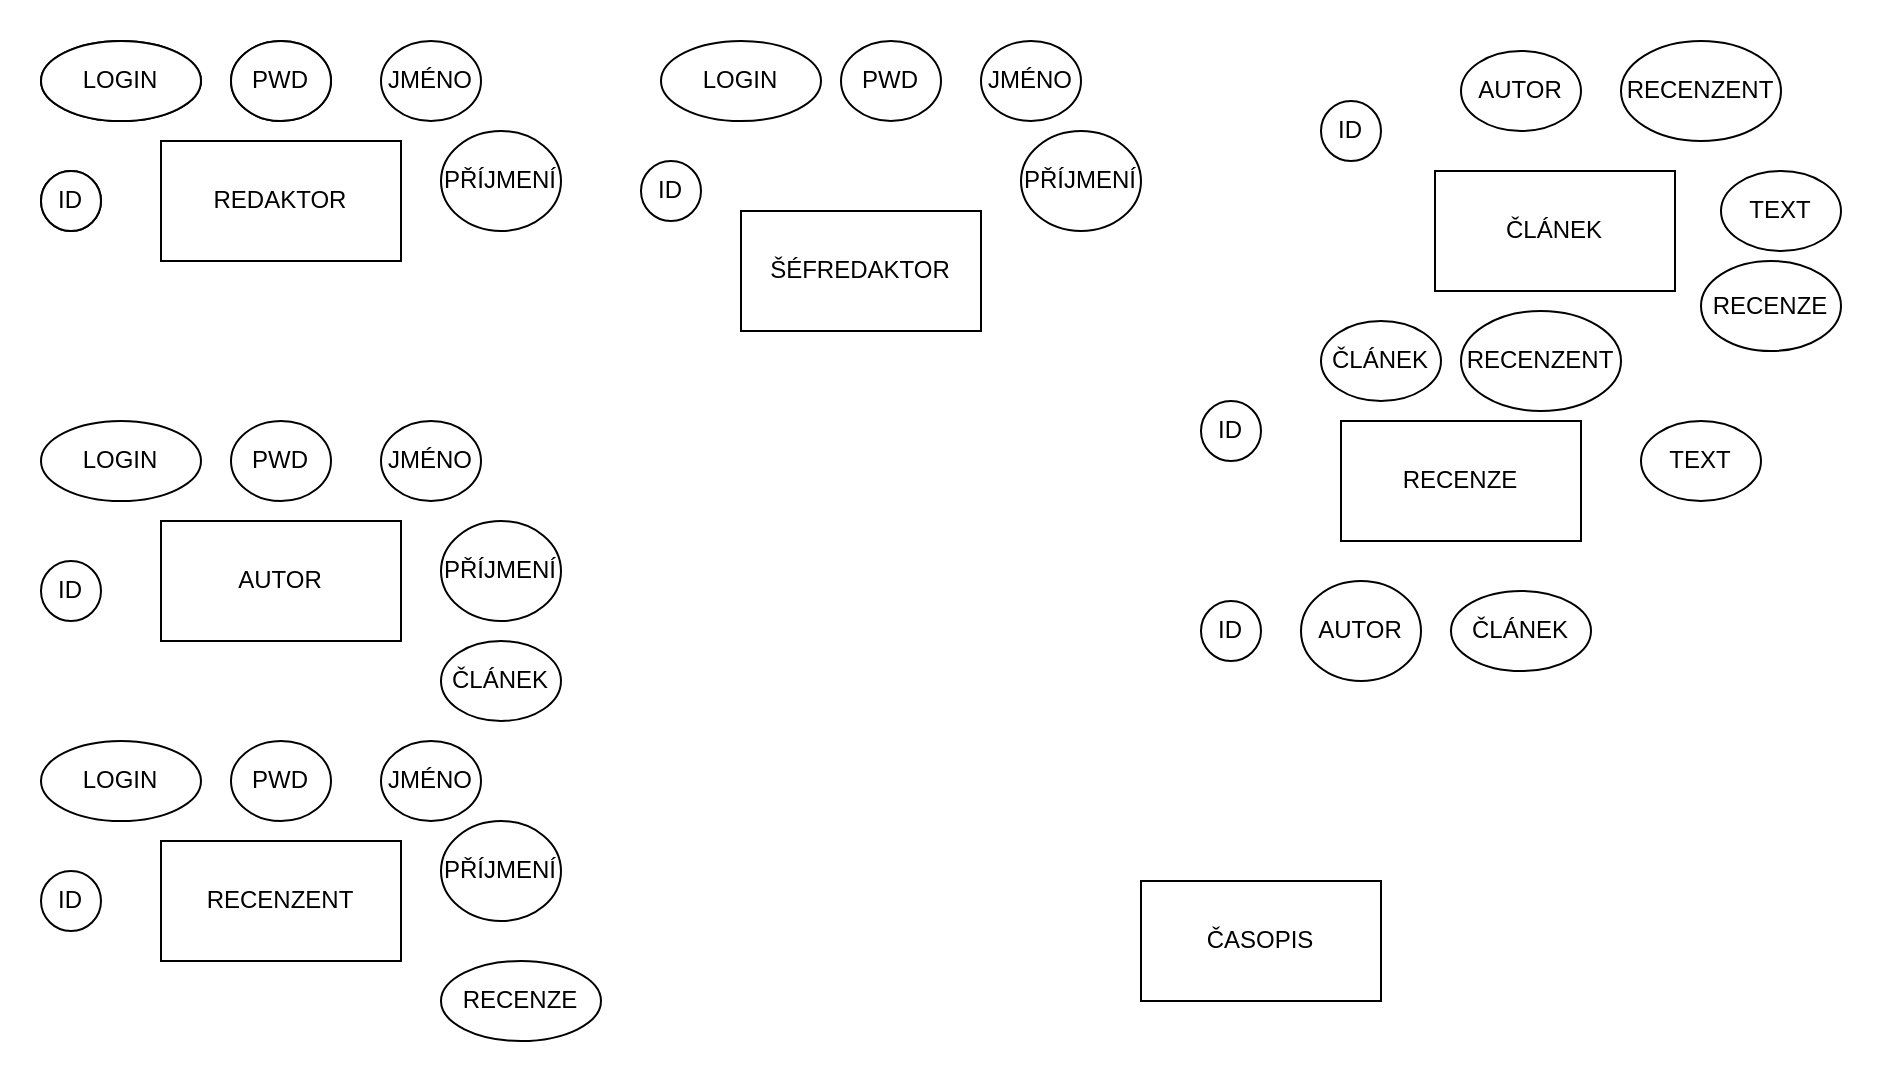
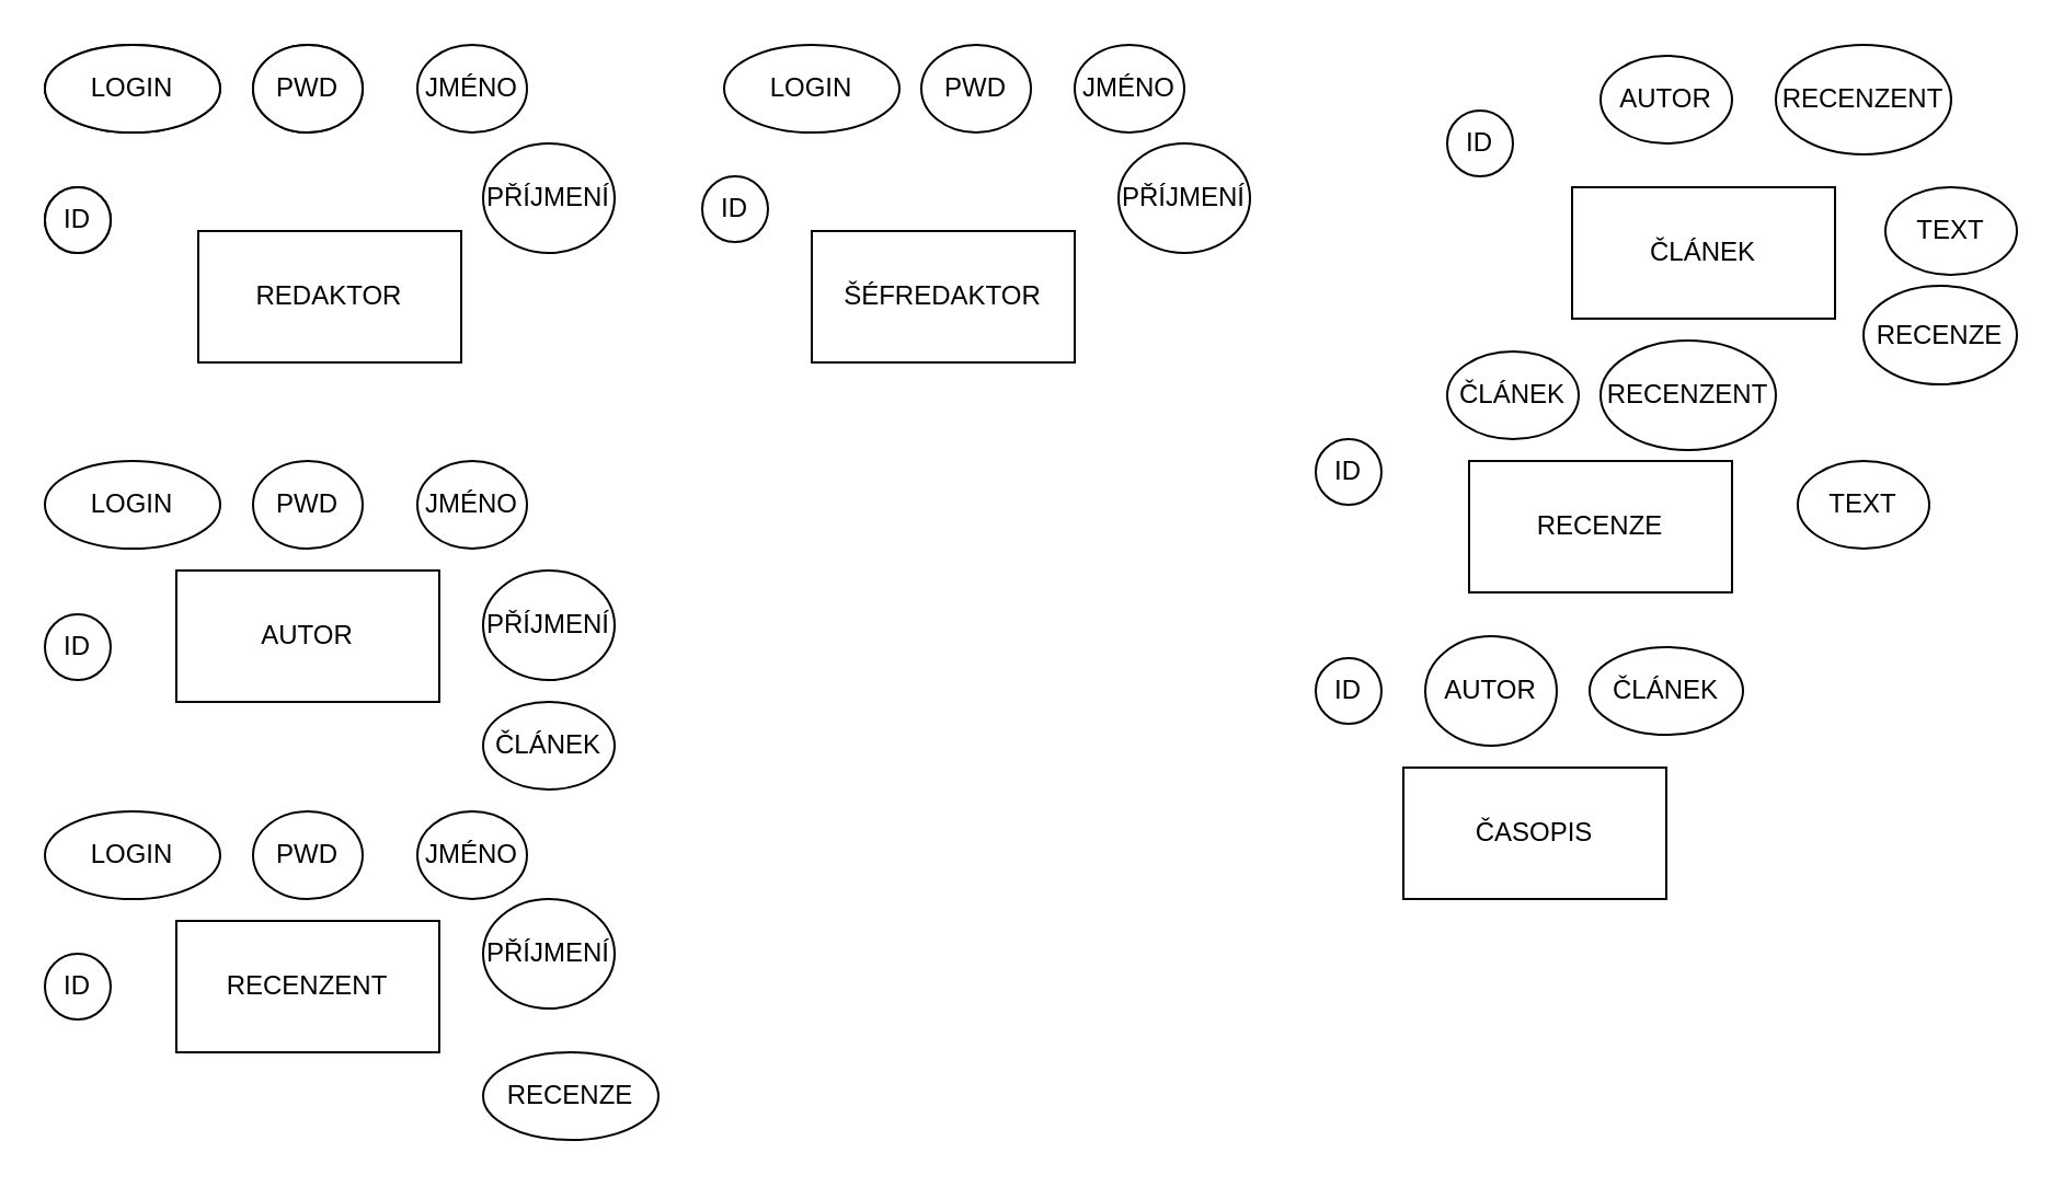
  <mxCell id="0" />
  <mxCell id="1" parent="0" />
- <mxCell id="2" value="REDAKTOR" style="rounded=0;whiteSpace=wrap;html=1;" vertex="1" parent="1"><mxGeometry x="80" y="70" width="120" height="60" as="geometry" /></mxCell>
+ <mxCell id="2" value="REDAKTOR" style="rounded=0;whiteSpace=wrap;html=1;" vertex="1" parent="1"><mxGeometry x="90" y="105" width="120" height="60" as="geometry" /></mxCell>
  <mxCell id="3" value="&lt;div&gt;AUTOR&lt;/div&gt;" style="rounded=0;whiteSpace=wrap;html=1;" vertex="1" parent="1"><mxGeometry x="80" y="260" width="120" height="60" as="geometry" /></mxCell>
  <mxCell id="4" value="&lt;div&gt;RECENZENT&lt;/div&gt;" style="rounded=0;whiteSpace=wrap;html=1;" vertex="1" parent="1"><mxGeometry x="80" y="420" width="120" height="60" as="geometry" /></mxCell>
  <mxCell id="5" value="&lt;div&gt;ŠÉFREDAKTOR&lt;/div&gt;" style="rounded=0;whiteSpace=wrap;html=1;" vertex="1" parent="1"><mxGeometry x="370" y="105" width="120" height="60" as="geometry" /></mxCell>
  <mxCell id="6" value="ČLÁNEK" style="rounded=0;whiteSpace=wrap;html=1;" vertex="1" parent="1"><mxGeometry x="717" y="85" width="120" height="60" as="geometry" /></mxCell>
  <mxCell id="7" value="RECENZE" style="rounded=0;whiteSpace=wrap;html=1;" vertex="1" parent="1"><mxGeometry x="670" y="210" width="120" height="60" as="geometry" /></mxCell>
- <mxCell id="8" value="&lt;div&gt;ČASOPIS&lt;/div&gt;" style="rounded=0;whiteSpace=wrap;html=1;" vertex="1" parent="1"><mxGeometry x="570" y="440" width="120" height="60" as="geometry" /></mxCell>
+ <mxCell id="8" value="&lt;div&gt;ČASOPIS&lt;/div&gt;" style="rounded=0;whiteSpace=wrap;html=1;" vertex="1" parent="1"><mxGeometry x="640" y="350" width="120" height="60" as="geometry" /></mxCell>
  <mxCell id="9" value="ID" style="ellipse;whiteSpace=wrap;html=1;" vertex="1" parent="1"><mxGeometry x="20" y="85" width="30" height="30" as="geometry" /></mxCell>
  <mxCell id="10" value="ID" style="ellipse;whiteSpace=wrap;html=1;" vertex="1" parent="1"><mxGeometry x="20" y="280" width="30" height="30" as="geometry" /></mxCell>
  <mxCell id="11" value="ID" style="ellipse;whiteSpace=wrap;html=1;" vertex="1" parent="1"><mxGeometry x="20" y="435" width="30" height="30" as="geometry" /></mxCell>
  <mxCell id="12" value="&lt;div&gt;LOGIN&lt;/div&gt;" style="ellipse;whiteSpace=wrap;html=1;" vertex="1" parent="1"><mxGeometry x="20" y="20" width="80" height="40" as="geometry" /></mxCell>
  <mxCell id="13" value="&lt;div&gt;LOGIN&lt;/div&gt;" style="ellipse;whiteSpace=wrap;html=1;" vertex="1" parent="1"><mxGeometry x="20" y="210" width="80" height="40" as="geometry" /></mxCell>
  <mxCell id="14" value="LOGIN" style="ellipse;whiteSpace=wrap;html=1;" vertex="1" parent="1"><mxGeometry x="20" y="370" width="80" height="40" as="geometry" /></mxCell>
  <mxCell id="15" value="PWD" style="ellipse;whiteSpace=wrap;html=1;" vertex="1" parent="1"><mxGeometry x="115" y="20" width="50" height="40" as="geometry" /></mxCell>
  <mxCell id="16" value="PWD" style="ellipse;whiteSpace=wrap;html=1;" vertex="1" parent="1"><mxGeometry x="115" y="210" width="50" height="40" as="geometry" /></mxCell>
  <mxCell id="17" value="PWD" style="ellipse;whiteSpace=wrap;html=1;" vertex="1" parent="1"><mxGeometry x="115" y="370" width="50" height="40" as="geometry" /></mxCell>
  <mxCell id="18" value="JMÉNO" style="ellipse;whiteSpace=wrap;html=1;" vertex="1" parent="1"><mxGeometry x="190" y="20" width="50" height="40" as="geometry" /></mxCell>
  <mxCell id="19" value="JMÉNO" style="ellipse;whiteSpace=wrap;html=1;" vertex="1" parent="1"><mxGeometry x="190" y="210" width="50" height="40" as="geometry" /></mxCell>
  <mxCell id="20" value="JMÉNO" style="ellipse;whiteSpace=wrap;html=1;" vertex="1" parent="1"><mxGeometry x="190" y="370" width="50" height="40" as="geometry" /></mxCell>
  <mxCell id="21" value="PŘÍJMENÍ" style="ellipse;whiteSpace=wrap;html=1;" vertex="1" parent="1"><mxGeometry x="220" y="65" width="60" height="50" as="geometry" /></mxCell>
  <mxCell id="22" value="PŘÍJMENÍ" style="ellipse;whiteSpace=wrap;html=1;" vertex="1" parent="1"><mxGeometry x="220" y="260" width="60" height="50" as="geometry" /></mxCell>
  <mxCell id="23" value="PŘÍJMENÍ" style="ellipse;whiteSpace=wrap;html=1;" vertex="1" parent="1"><mxGeometry x="220" y="410" width="60" height="50" as="geometry" /></mxCell>
  <mxCell id="24" value="&lt;div&gt;LOGIN&lt;/div&gt;" style="ellipse;whiteSpace=wrap;html=1;" vertex="1" parent="1"><mxGeometry x="20" y="20" width="80" height="40" as="geometry" /></mxCell>
  <mxCell id="25" value="ID" style="ellipse;whiteSpace=wrap;html=1;" vertex="1" parent="1"><mxGeometry x="20" y="85" width="30" height="30" as="geometry" /></mxCell>
  <mxCell id="26" value="PWD" style="ellipse;whiteSpace=wrap;html=1;" vertex="1" parent="1"><mxGeometry x="115" y="20" width="50" height="40" as="geometry" /></mxCell>
  <mxCell id="27" value="PŘÍJMENÍ" style="ellipse;whiteSpace=wrap;html=1;" vertex="1" parent="1"><mxGeometry x="510" y="65" width="60" height="50" as="geometry" /></mxCell>
  <mxCell id="28" value="&lt;div&gt;LOGIN&lt;/div&gt;" style="ellipse;whiteSpace=wrap;html=1;" vertex="1" parent="1"><mxGeometry x="330" y="20" width="80" height="40" as="geometry" /></mxCell>
  <mxCell id="29" value="ID" style="ellipse;whiteSpace=wrap;html=1;" vertex="1" parent="1"><mxGeometry x="320" y="80" width="30" height="30" as="geometry" /></mxCell>
  <mxCell id="30" value="PWD" style="ellipse;whiteSpace=wrap;html=1;" vertex="1" parent="1"><mxGeometry x="420" y="20" width="50" height="40" as="geometry" /></mxCell>
  <mxCell id="31" value="JMÉNO" style="ellipse;whiteSpace=wrap;html=1;" vertex="1" parent="1"><mxGeometry x="490" y="20" width="50" height="40" as="geometry" /></mxCell>
  <mxCell id="32" value="ČLÁNEK" style="ellipse;whiteSpace=wrap;html=1;" vertex="1" parent="1"><mxGeometry x="220" y="320" width="60" height="40" as="geometry" /></mxCell>
  <mxCell id="33" value="RECENZE" style="ellipse;whiteSpace=wrap;html=1;" vertex="1" parent="1"><mxGeometry x="220" y="480" width="80" height="40" as="geometry" /></mxCell>
  <mxCell id="34" value="ID" style="ellipse;whiteSpace=wrap;html=1;" vertex="1" parent="1"><mxGeometry x="660" y="50" width="30" height="30" as="geometry" /></mxCell>
  <mxCell id="35" value="ID" style="ellipse;whiteSpace=wrap;html=1;" vertex="1" parent="1"><mxGeometry x="600" y="200" width="30" height="30" as="geometry" /></mxCell>
  <mxCell id="36" value="ID" style="ellipse;whiteSpace=wrap;html=1;" vertex="1" parent="1"><mxGeometry x="600" y="300" width="30" height="30" as="geometry" /></mxCell>
  <mxCell id="37" value="AUTOR" style="ellipse;whiteSpace=wrap;html=1;" vertex="1" parent="1"><mxGeometry x="730" y="25" width="60" height="40" as="geometry" /></mxCell>
  <mxCell id="38" value="RECENZENT" style="ellipse;whiteSpace=wrap;html=1;" vertex="1" parent="1"><mxGeometry x="810" y="20" width="80" height="50" as="geometry" /></mxCell>
  <mxCell id="39" value="TEXT" style="ellipse;whiteSpace=wrap;html=1;" vertex="1" parent="1"><mxGeometry x="820" y="210" width="60" height="40" as="geometry" /></mxCell>
  <mxCell id="40" value="TEXT" style="ellipse;whiteSpace=wrap;html=1;" vertex="1" parent="1"><mxGeometry x="860" y="85" width="60" height="40" as="geometry" /></mxCell>
  <mxCell id="41" value="ČLÁNEK" style="ellipse;whiteSpace=wrap;html=1;" vertex="1" parent="1"><mxGeometry x="660" y="160" width="60" height="40" as="geometry" /></mxCell>
  <mxCell id="42" value="RECENZENT" style="ellipse;whiteSpace=wrap;html=1;" vertex="1" parent="1"><mxGeometry x="730" y="155" width="80" height="50" as="geometry" /></mxCell>
  <mxCell id="43" value="RECENZE" style="ellipse;whiteSpace=wrap;html=1;" vertex="1" parent="1"><mxGeometry x="850" y="130" width="70" height="45" as="geometry" /></mxCell>
  <mxCell id="44" value="AUTOR" style="ellipse;whiteSpace=wrap;html=1;" vertex="1" parent="1"><mxGeometry x="650" y="290" width="60" height="50" as="geometry" /></mxCell>
  <mxCell id="45" value="ČLÁNEK" style="ellipse;whiteSpace=wrap;html=1;" vertex="1" parent="1"><mxGeometry x="725" y="295" width="70" height="40" as="geometry" /></mxCell>
